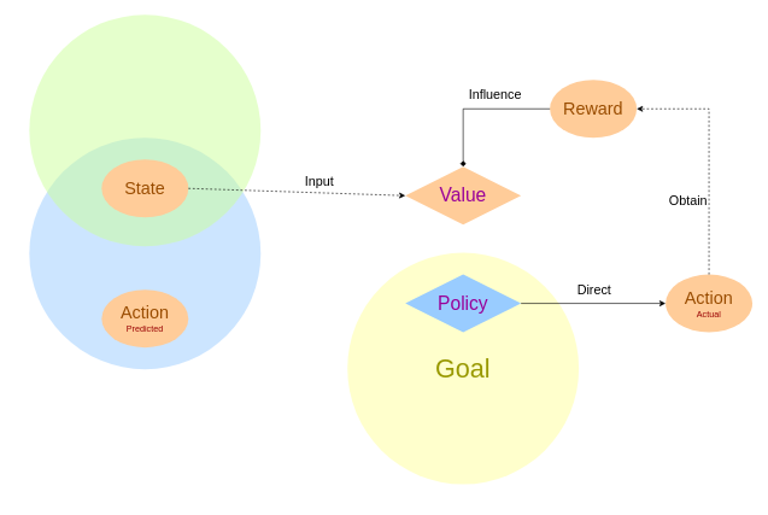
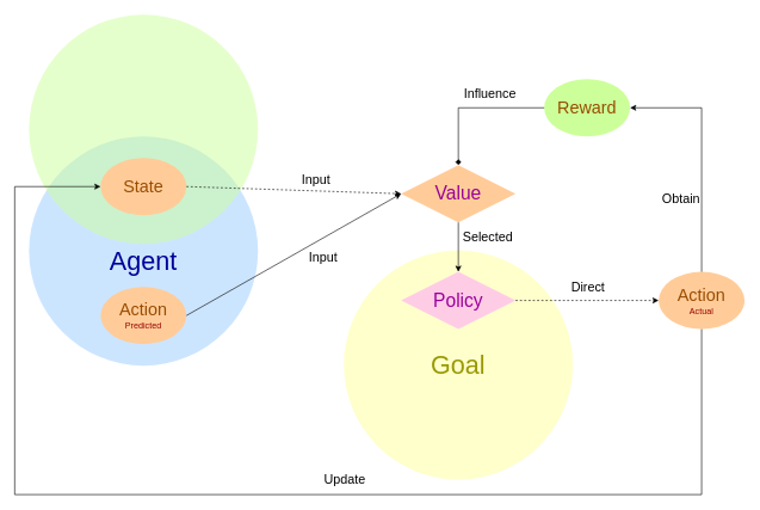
  <mxCell id="0" />
  <mxCell id="1" parent="0" />
  <mxCell id="2" value="&lt;font color=&quot;#999900&quot; style=&quot;font-size: 36px;&quot;&gt;Goal&lt;/font&gt;" style="ellipse;whiteSpace=wrap;html=1;aspect=fixed;fillColor=#FFFF99;strokeColor=none;opacity=50;" vertex="1" parent="1"><mxGeometry x="480" y="349" width="320" height="320" as="geometry" /></mxCell>
  <mxCell id="3" value="" style="ellipse;whiteSpace=wrap;html=1;aspect=fixed;fillColor=#99CCFF;strokeColor=none;opacity=50;" vertex="1" parent="1"><mxGeometry x="40" y="190" width="320" height="320" as="geometry" /></mxCell>
  <mxCell id="4" value="" style="ellipse;whiteSpace=wrap;html=1;aspect=fixed;fillColor=#CCFF99;strokeColor=none;opacity=50;" vertex="1" parent="1"><mxGeometry x="40" y="20" width="320" height="320" as="geometry" /></mxCell>
  <mxCell id="5" value="&lt;font color=&quot;#994c00&quot; style=&quot;font-size: 24px;&quot;&gt;State&lt;/font&gt;" style="ellipse;whiteSpace=wrap;html=1;strokeColor=none;fillColor=#FFCC99;" vertex="1" parent="1"><mxGeometry x="140" y="220" width="120" height="80" as="geometry" /></mxCell>
  <mxCell id="6" value="&lt;span style=&quot;color: rgb(153, 76, 0); font-size: 24px;&quot;&gt;Action&lt;/span&gt;&lt;br&gt;&lt;font color=&quot;#990000&quot; style=&quot;font-size: 12px;&quot;&gt;Predicted&lt;/font&gt;" style="ellipse;whiteSpace=wrap;html=1;strokeColor=none;fillColor=#FFCC99;" vertex="1" parent="1"><mxGeometry x="140" y="400" width="120" height="80" as="geometry" /></mxCell>
+ <mxCell id="7" value="&lt;font color=&quot;#000099&quot; style=&quot;font-size: 36px;&quot;&gt;Agent&lt;/font&gt;" style="text;html=1;strokeColor=none;fillColor=none;align=center;verticalAlign=middle;whiteSpace=wrap;rounded=0;" vertex="1" parent="1"><mxGeometry x="140" y="349" width="120" height="30" as="geometry" /></mxCell>
  <mxCell id="8" value="&lt;font color=&quot;#990099&quot; style=&quot;font-size: 26px;&quot;&gt;Value&lt;/font&gt;" style="rhombus;whiteSpace=wrap;html=1;strokeColor=none;fillColor=#ffcc99;" vertex="1" parent="1"><mxGeometry x="560" y="230" width="160" height="80" as="geometry" /></mxCell>
  <mxCell id="9" value="" style="endArrow=classic;html=1;rounded=0;exitX=1;exitY=0.5;exitDx=0;exitDy=0;entryX=0;entryY=0.5;entryDx=0;entryDy=0;dashed=1;" edge="1" parent="1" source="5" target="8"><mxGeometry width="50" height="50" relative="1" as="geometry"><mxPoint x="480" y="360" as="sourcePoint" /><mxPoint x="530" y="310" as="targetPoint" /></mxGeometry></mxCell>
  <mxCell id="10" value="&lt;font style=&quot;font-size: 18px;&quot;&gt;Input&lt;/font&gt;" style="edgeLabel;html=1;align=center;verticalAlign=middle;resizable=0;points=[];" vertex="1" connectable="0" parent="9"><mxGeometry x="0.078" y="3" relative="1" as="geometry"><mxPoint x="18" y="-12" as="offset" /></mxGeometry></mxCell>
- <mxCell id="13" value="&lt;font color=&quot;#990099&quot; style=&quot;font-size: 26px;&quot;&gt;Policy&lt;/font&gt;" style="rhombus;whiteSpace=wrap;html=1;strokeColor=none;fillColor=#99ccff;" vertex="1" parent="1"><mxGeometry x="560" y="379" width="160" height="80" as="geometry" /></mxCell>
- <mxCell id="16" value="&lt;font color=&quot;#994c00&quot; style=&quot;font-size: 24px;&quot;&gt;Reward&lt;/font&gt;" style="ellipse;whiteSpace=wrap;html=1;strokeColor=none;fillColor=#FFCC99;" vertex="1" parent="1"><mxGeometry x="760" y="110" width="120" height="80" as="geometry" /></mxCell>
+ <mxCell id="11" value="" style="endArrow=classic;html=1;rounded=0;exitX=1;exitY=0.5;exitDx=0;exitDy=0;entryX=0;entryY=0.5;entryDx=0;entryDy=0;" edge="1" parent="1" source="6" target="8"><mxGeometry width="50" height="50" relative="1" as="geometry"><mxPoint x="480" y="360" as="sourcePoint" /><mxPoint x="530" y="310" as="targetPoint" /></mxGeometry></mxCell>
+ <mxCell id="12" value="&lt;font style=&quot;font-size: 18px;&quot;&gt;Input&lt;/font&gt;" style="edgeLabel;html=1;align=center;verticalAlign=middle;resizable=0;points=[];" vertex="1" connectable="0" parent="11"><mxGeometry x="0.146" y="4" relative="1" as="geometry"><mxPoint x="20" y="21" as="offset" /></mxGeometry></mxCell>
+ <mxCell id="13" value="&lt;font color=&quot;#990099&quot; style=&quot;font-size: 26px;&quot;&gt;Policy&lt;/font&gt;" style="rhombus;whiteSpace=wrap;html=1;strokeColor=none;fillColor=#FFCCE6;" vertex="1" parent="1"><mxGeometry x="560" y="379" width="160" height="80" as="geometry" /></mxCell>
+ <mxCell id="14" value="" style="endArrow=classic;html=1;rounded=0;entryX=0.5;entryY=0;entryDx=0;entryDy=0;exitX=0.5;exitY=1;exitDx=0;exitDy=0;" edge="1" parent="1" source="8" target="13"><mxGeometry width="50" height="50" relative="1" as="geometry"><mxPoint x="480" y="340" as="sourcePoint" /><mxPoint x="530" y="290" as="targetPoint" /></mxGeometry></mxCell>
+ <mxCell id="15" value="&lt;font style=&quot;font-size: 18px;&quot;&gt;Selected&lt;/font&gt;" style="edgeLabel;html=1;align=center;verticalAlign=middle;resizable=0;points=[];" vertex="1" connectable="0" parent="14"><mxGeometry x="0.345" y="-1" relative="1" as="geometry"><mxPoint x="41" y="-27" as="offset" /></mxGeometry></mxCell>
+ <mxCell id="16" value="&lt;font color=&quot;#994c00&quot; style=&quot;font-size: 24px;&quot;&gt;Reward&lt;/font&gt;" style="ellipse;whiteSpace=wrap;html=1;strokeColor=none;fillColor=#ccff99;" vertex="1" parent="1"><mxGeometry x="760" y="110" width="120" height="80" as="geometry" /></mxCell>
  <mxCell id="17" value="&lt;span style=&quot;color: rgb(153, 76, 0); font-size: 24px;&quot;&gt;Action&lt;/span&gt;&lt;br&gt;&lt;font color=&quot;#990000&quot; style=&quot;font-size: 12px;&quot;&gt;Actual&lt;/font&gt;" style="ellipse;whiteSpace=wrap;html=1;strokeColor=none;fillColor=#FFCC99;" vertex="1" parent="1"><mxGeometry x="920" y="379" width="120" height="80" as="geometry" /></mxCell>
- <mxCell id="18" value="" style="endArrow=classic;html=1;rounded=0;entryX=0;entryY=0.5;entryDx=0;entryDy=0;exitX=1;exitY=0.5;exitDx=0;exitDy=0;" edge="1" parent="1" source="13" target="17"><mxGeometry width="50" height="50" relative="1" as="geometry"><mxPoint x="740" y="390" as="sourcePoint" /><mxPoint x="790" y="340" as="targetPoint" /></mxGeometry></mxCell>
+ <mxCell id="18" value="" style="endArrow=classic;html=1;rounded=0;entryX=0;entryY=0.5;entryDx=0;entryDy=0;exitX=1;exitY=0.5;exitDx=0;exitDy=0;dashed=1;" edge="1" parent="1" source="13" target="17"><mxGeometry width="50" height="50" relative="1" as="geometry"><mxPoint x="740" y="390" as="sourcePoint" /><mxPoint x="790" y="340" as="targetPoint" /></mxGeometry></mxCell>
  <mxCell id="19" value="&lt;font style=&quot;font-size: 18px;&quot;&gt;Direct&lt;/font&gt;" style="edgeLabel;html=1;align=center;verticalAlign=middle;resizable=0;points=[];" vertex="1" connectable="0" parent="18"><mxGeometry x="-0.107" relative="1" as="geometry"><mxPoint x="11" y="-19" as="offset" /></mxGeometry></mxCell>
  <mxCell id="20" value="" style="endArrow=diamond;html=1;rounded=0;exitX=0;exitY=0.5;exitDx=0;exitDy=0;entryX=0.5;entryY=0;entryDx=0;entryDy=0;" edge="1" parent="1" source="16" target="8"><mxGeometry width="50" height="50" relative="1" as="geometry"><mxPoint x="680" y="160" as="sourcePoint" /><mxPoint x="730" y="110" as="targetPoint" /><Array as="points"><mxPoint x="640" y="150" /></Array></mxGeometry></mxCell>
  <mxCell id="21" value="&lt;font style=&quot;font-size: 18px;&quot;&gt;Influence&lt;/font&gt;" style="edgeLabel;html=1;align=center;verticalAlign=middle;resizable=0;points=[];" vertex="1" connectable="0" parent="20"><mxGeometry x="-0.195" y="1" relative="1" as="geometry"><mxPoint x="4" y="-21" as="offset" /></mxGeometry></mxCell>
- <mxCell id="22" value="" style="endArrow=classic;html=1;rounded=0;exitX=0.5;exitY=0;exitDx=0;exitDy=0;entryX=1;entryY=0.5;entryDx=0;entryDy=0;dashed=1;" edge="1" parent="1" source="17" target="16"><mxGeometry width="50" height="50" relative="1" as="geometry"><mxPoint x="990" y="340" as="sourcePoint" /><mxPoint x="1040" y="290" as="targetPoint" /><Array as="points"><mxPoint x="980" y="150" /></Array></mxGeometry></mxCell>
+ <mxCell id="22" value="" style="endArrow=classic;html=1;rounded=0;exitX=0.5;exitY=0;exitDx=0;exitDy=0;entryX=1;entryY=0.5;entryDx=0;entryDy=0;" edge="1" parent="1" source="17" target="16"><mxGeometry width="50" height="50" relative="1" as="geometry"><mxPoint x="990" y="340" as="sourcePoint" /><mxPoint x="1040" y="290" as="targetPoint" /><Array as="points"><mxPoint x="980" y="150" /></Array></mxGeometry></mxCell>
  <mxCell id="23" value="&lt;font style=&quot;font-size: 18px;&quot;&gt;Obtain&lt;/font&gt;" style="edgeLabel;html=1;align=center;verticalAlign=middle;resizable=0;points=[];" vertex="1" connectable="0" parent="22"><mxGeometry x="-0.311" relative="1" as="geometry"><mxPoint x="-30" y="11" as="offset" /></mxGeometry></mxCell>
+ <mxCell id="24" value="" style="endArrow=classic;html=1;rounded=0;exitX=0.5;exitY=1;exitDx=0;exitDy=0;entryX=0;entryY=0.5;entryDx=0;entryDy=0;" edge="1" parent="1" source="17" target="5"><mxGeometry width="50" height="50" relative="1" as="geometry"><mxPoint x="980" y="550" as="sourcePoint" /><mxPoint x="20" y="260" as="targetPoint" /><Array as="points"><mxPoint x="980" y="690" /><mxPoint x="20" y="690" /><mxPoint x="20" y="260" /></Array></mxGeometry></mxCell>
+ <mxCell id="25" value="&lt;font style=&quot;font-size: 18px;&quot;&gt;Update&lt;/font&gt;" style="edgeLabel;html=1;align=center;verticalAlign=middle;resizable=0;points=[];" vertex="1" connectable="0" parent="24"><mxGeometry x="-0.484" y="-1" relative="1" as="geometry"><mxPoint x="-282" y="-20" as="offset" /></mxGeometry></mxCell>
